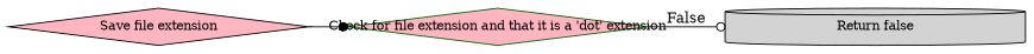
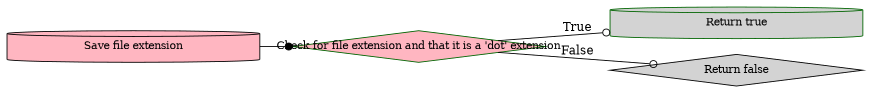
  digraph {
    rankdir=LR
    node [color=black fillcolor=lightpink fixedsize=true fontsize=12 shape=diamond style=filled]
    edge [arrowhead=odot]
-   n1 [height=0.5 label="Save file extension" width=4.0]
+   n1 [height=0.5 label="Save file extension" shape=cylinder width=4.0]
    n2 [color=darkgreen height=0.5 label="Check for file extension and that it is a 'dot' extension" width=4.0]
-   n4 [fillcolor=lightgrey height=0.5 label="Return false" shape=cylinder width=4.0]
+   n3 [color=darkgreen fillcolor=lightgrey height=0.5 label="Return true" shape=cylinder width=4.0]
+   n4 [fillcolor=lightgrey height=0.5 label="Return false" width=4.0]
    n1 -> n2 [arrowhead=dot]
+   n2 -> n3 [label=True]
    n2 -> n4 [label=False]
  }
